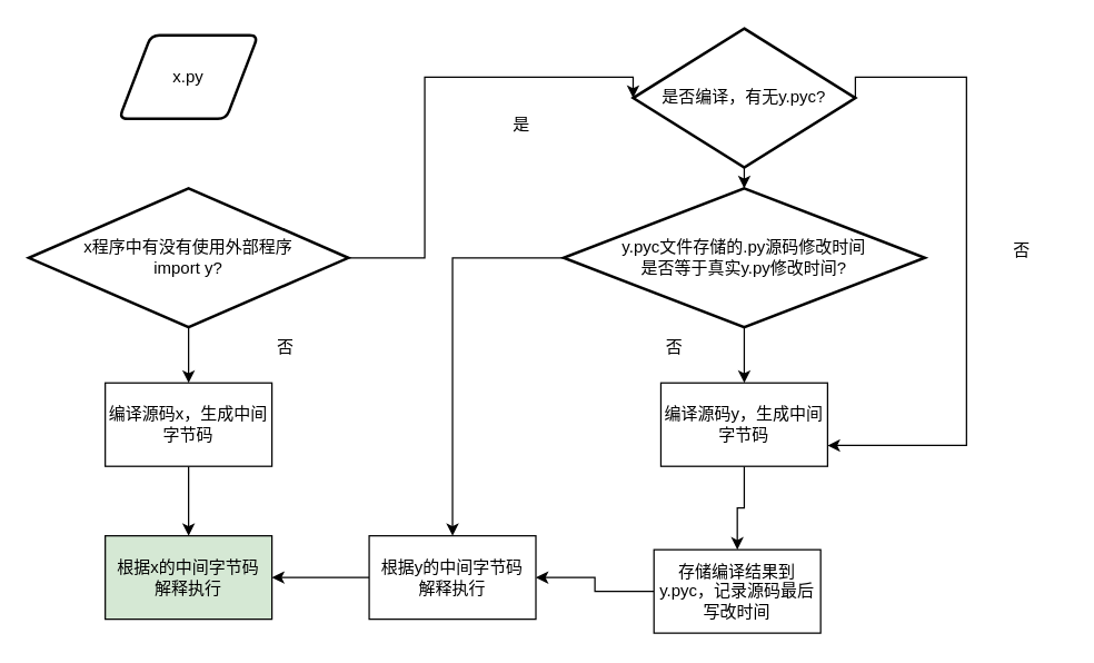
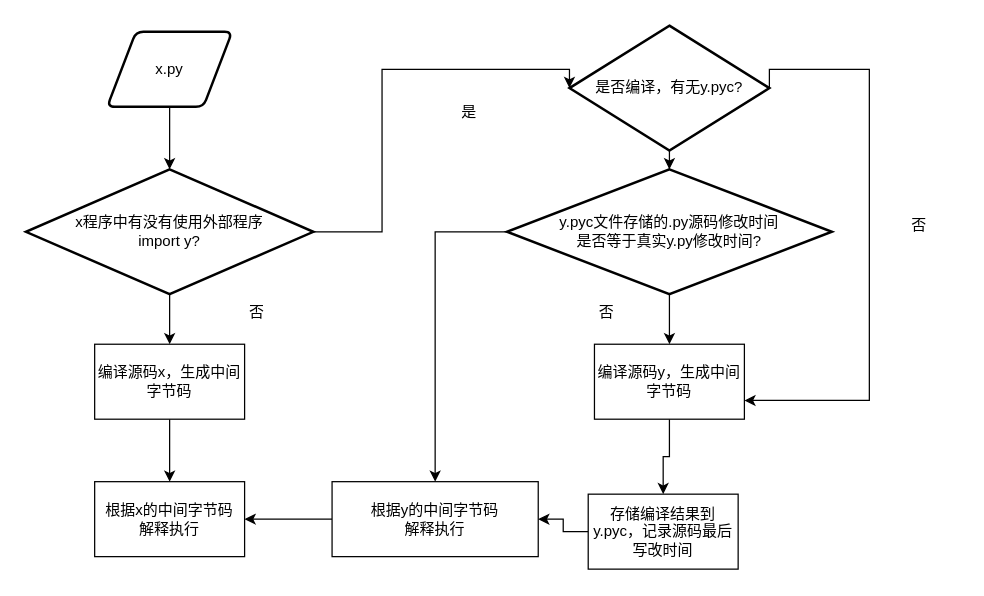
  <mxCell id="0" />
  <mxCell id="1" parent="0" />
+ <mxCell id="2" value="" style="edgeStyle=orthogonalEdgeStyle;rounded=0;orthogonalLoop=1;jettySize=auto;html=1;" edge="1" parent="1" source="3" target="6"><mxGeometry relative="1" as="geometry" /></mxCell>
  <mxCell id="3" value="x.py" style="shape=parallelogram;html=1;strokeWidth=2;perimeter=parallelogramPerimeter;whiteSpace=wrap;rounded=1;arcSize=12;size=0.23;" vertex="1" parent="1"><mxGeometry x="85" y="25" width="100" height="60" as="geometry" /></mxCell>
  <mxCell id="4" value="" style="edgeStyle=orthogonalEdgeStyle;rounded=0;orthogonalLoop=1;jettySize=auto;html=1;" edge="1" parent="1" source="6" target="8"><mxGeometry relative="1" as="geometry" /></mxCell>
  <mxCell id="5" style="edgeStyle=orthogonalEdgeStyle;rounded=0;orthogonalLoop=1;jettySize=auto;html=1;exitX=1;exitY=0.5;exitDx=0;exitDy=0;exitPerimeter=0;entryX=0;entryY=0.5;entryDx=0;entryDy=0;entryPerimeter=0;" edge="1" parent="1" source="6" target="11"><mxGeometry relative="1" as="geometry"><Array as="points"><mxPoint x="305" y="185" /><mxPoint x="305" y="55" /></Array></mxGeometry></mxCell>
  <mxCell id="6" value="x程序中有没有使用外部程序&lt;br&gt;import y?" style="strokeWidth=2;html=1;shape=mxgraph.flowchart.decision;whiteSpace=wrap;" vertex="1" parent="1"><mxGeometry x="20" y="135" width="230" height="100" as="geometry" /></mxCell>
  <mxCell id="7" value="" style="edgeStyle=orthogonalEdgeStyle;rounded=0;orthogonalLoop=1;jettySize=auto;html=1;" edge="1" parent="1" source="8" target="21"><mxGeometry relative="1" as="geometry" /></mxCell>
  <mxCell id="8" value="编译源码x，生成中间字节码" style="rounded=0;whiteSpace=wrap;html=1;" vertex="1" parent="1"><mxGeometry x="75" y="275" width="120" height="60" as="geometry" /></mxCell>
  <mxCell id="9" value="" style="edgeStyle=orthogonalEdgeStyle;rounded=0;orthogonalLoop=1;jettySize=auto;html=1;" edge="1" parent="1" source="11" target="14"><mxGeometry relative="1" as="geometry" /></mxCell>
  <mxCell id="10" style="edgeStyle=orthogonalEdgeStyle;rounded=0;orthogonalLoop=1;jettySize=auto;html=1;exitX=1;exitY=0.5;exitDx=0;exitDy=0;exitPerimeter=0;entryX=1;entryY=0.75;entryDx=0;entryDy=0;" edge="1" parent="1" source="11" target="16"><mxGeometry relative="1" as="geometry"><Array as="points"><mxPoint x="695" y="55" /><mxPoint x="695" y="320" /></Array></mxGeometry></mxCell>
  <mxCell id="11" value="是否编译，有无y.pyc?" style="strokeWidth=2;html=1;shape=mxgraph.flowchart.decision;whiteSpace=wrap;" vertex="1" parent="1"><mxGeometry x="455" y="20" width="160" height="100" as="geometry" /></mxCell>
  <mxCell id="12" value="" style="edgeStyle=orthogonalEdgeStyle;rounded=0;orthogonalLoop=1;jettySize=auto;html=1;" edge="1" parent="1" source="14" target="16"><mxGeometry relative="1" as="geometry" /></mxCell>
  <mxCell id="13" style="edgeStyle=orthogonalEdgeStyle;rounded=0;orthogonalLoop=1;jettySize=auto;html=1;exitX=0;exitY=0.5;exitDx=0;exitDy=0;exitPerimeter=0;entryX=0.5;entryY=0;entryDx=0;entryDy=0;" edge="1" parent="1" source="14" target="18"><mxGeometry relative="1" as="geometry" /></mxCell>
  <mxCell id="14" value="y.pyc文件存储的.py源码修改时间&lt;br&gt;是否等于真实y.py修改时间?" style="strokeWidth=2;html=1;shape=mxgraph.flowchart.decision;whiteSpace=wrap;" vertex="1" parent="1"><mxGeometry x="405" y="135" width="260" height="100" as="geometry" /></mxCell>
  <mxCell id="15" value="" style="edgeStyle=orthogonalEdgeStyle;rounded=0;orthogonalLoop=1;jettySize=auto;html=1;" edge="1" parent="1" source="16" target="20"><mxGeometry relative="1" as="geometry" /></mxCell>
  <mxCell id="16" value="编译源码y，生成中间字节码" style="rounded=0;whiteSpace=wrap;html=1;" vertex="1" parent="1"><mxGeometry x="475" y="275" width="120" height="60" as="geometry" /></mxCell>
  <mxCell id="17" value="" style="edgeStyle=orthogonalEdgeStyle;rounded=0;orthogonalLoop=1;jettySize=auto;html=1;" edge="1" parent="1" source="18" target="21"><mxGeometry relative="1" as="geometry" /></mxCell>
- <mxCell id="18" value="根据y的中间字节码&lt;br&gt;解释执行" style="rounded=0;whiteSpace=wrap;html=1;" vertex="1" parent="1"><mxGeometry x="265" y="385" width="120" height="60" as="geometry" /></mxCell>
+ <mxCell id="18" value="根据y的中间字节码&lt;br&gt;解释执行" style="rounded=0;whiteSpace=wrap;html=1;" vertex="1" parent="1"><mxGeometry x="265" y="385" width="165" height="60" as="geometry" /></mxCell>
  <mxCell id="19" value="" style="edgeStyle=orthogonalEdgeStyle;rounded=0;orthogonalLoop=1;jettySize=auto;html=1;" edge="1" parent="1" source="20" target="18"><mxGeometry relative="1" as="geometry" /></mxCell>
  <mxCell id="20" value="存储编译结果到y.pyc，记录源码最后写改时间" style="rounded=0;whiteSpace=wrap;html=1;" vertex="1" parent="1"><mxGeometry x="470" y="395" width="120" height="60" as="geometry" /></mxCell>
- <mxCell id="21" value="根据x的中间字节码&lt;br&gt;解释执行" style="rounded=0;whiteSpace=wrap;html=1;fillColor=#d5e8d4;" vertex="1" parent="1"><mxGeometry x="75" y="385" width="120" height="60" as="geometry" /></mxCell>
+ <mxCell id="21" value="根据x的中间字节码&lt;br&gt;解释执行" style="rounded=0;whiteSpace=wrap;html=1;" vertex="1" parent="1"><mxGeometry x="75" y="385" width="120" height="60" as="geometry" /></mxCell>
  <mxCell id="22" value="否" style="text;html=1;strokeColor=none;fillColor=none;align=center;verticalAlign=middle;whiteSpace=wrap;rounded=0;" vertex="1" parent="1"><mxGeometry x="175" y="235" width="60" height="30" as="geometry" /></mxCell>
  <mxCell id="23" value="否" style="text;html=1;strokeColor=none;fillColor=none;align=center;verticalAlign=middle;whiteSpace=wrap;rounded=0;" vertex="1" parent="1"><mxGeometry x="455" y="235" width="60" height="30" as="geometry" /></mxCell>
  <mxCell id="24" value="否" style="text;html=1;strokeColor=none;fillColor=none;align=center;verticalAlign=middle;whiteSpace=wrap;rounded=0;" vertex="1" parent="1"><mxGeometry x="705" y="165" width="60" height="30" as="geometry" /></mxCell>
  <mxCell id="25" value="是" style="text;html=1;strokeColor=none;fillColor=none;align=center;verticalAlign=middle;whiteSpace=wrap;rounded=0;" vertex="1" parent="1"><mxGeometry x="345" y="75" width="60" height="30" as="geometry" /></mxCell>
